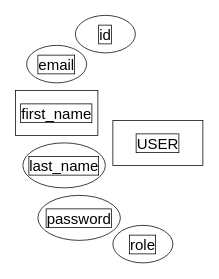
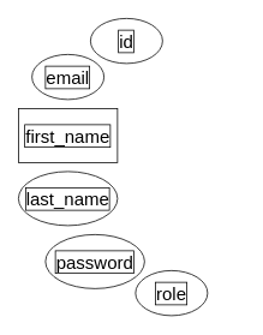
  <mxCell id="0" />
  <mxCell id="1" parent="0" />
- <mxCell id="2" value="&lt;font style=&quot;font-size: 20px;&quot;&gt;USER&lt;/font&gt;" style="rounded=0;whiteSpace=wrap;html=1;labelBorderColor=default;" vertex="1" parent="1"><mxGeometry x="150" y="160" width="120" height="60" as="geometry" /></mxCell>
  <mxCell id="3" value="id" style="ellipse;whiteSpace=wrap;html=1;labelBorderColor=default;fontSize=20;" vertex="1" parent="1"><mxGeometry x="100" y="20" width="80" height="50" as="geometry" /></mxCell>
  <mxCell id="4" value="email" style="ellipse;whiteSpace=wrap;html=1;labelBorderColor=default;fontSize=20;" vertex="1" parent="1"><mxGeometry x="35" y="60" width="80" height="50" as="geometry" /></mxCell>
  <mxCell id="5" value="role" style="ellipse;whiteSpace=wrap;html=1;labelBorderColor=default;fontSize=20;" vertex="1" parent="1"><mxGeometry x="150" y="300" width="80" height="50" as="geometry" /></mxCell>
  <mxCell id="6" value="password" style="ellipse;whiteSpace=wrap;html=1;labelBorderColor=default;fontSize=20;" vertex="1" parent="1"><mxGeometry x="50" y="260" width="110" height="60" as="geometry" /></mxCell>
- <mxCell id="7" value="last_name" style="ellipse;whiteSpace=wrap;html=1;labelBorderColor=default;fontSize=20;" vertex="1" parent="1"><mxGeometry x="30" y="190" width="110" height="60" as="geometry" /></mxCell>
+ <mxCell id="7" value="last_name" style="ellipse;whiteSpace=wrap;html=1;labelBorderColor=default;fontSize=20;" vertex="1" parent="1"><mxGeometry x="20" y="190" width="110" height="60" as="geometry" /></mxCell>
  <mxCell id="8" value="first_name" style="whiteSpace=wrap;html=1;labelBorderColor=default;fontSize=20;rounded=0;" vertex="1" parent="1"><mxGeometry x="20" y="120" width="110" height="60" as="geometry" /></mxCell>
